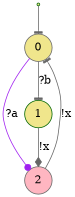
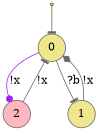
  digraph {
    node [color=darkgreen fillcolor=khaki shape=circle style=filled]
    edge [arrowhead=tee color=gray40]
    ENTRY [shape=point]
    0 [color=gray40]
    2 [color=gray40 fillcolor=lightpink]
-   1
+   1 [color=gray40]
    ENTRY -> 0
-   0 -> 2 [arrowhead=dot color=purple label="?a"]
+   0 -> 2 [arrowhead=dot color=purple label="!x"]
    0 -> 1 [label="?b"]
    2 -> 0 [label="!x"]
-   1 -> 2 [arrowhead=diamond label="!x"]
+   1 -> 0 [arrowhead=diamond label="!x"]
  }
